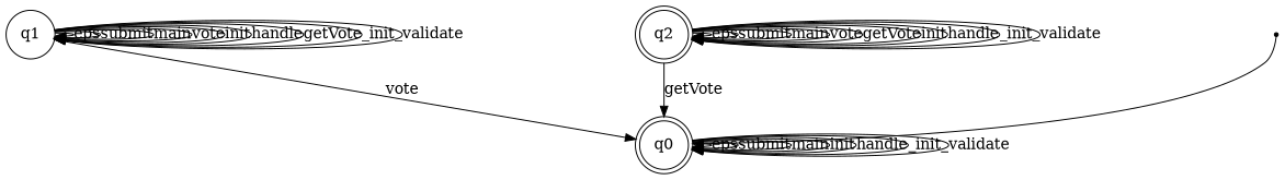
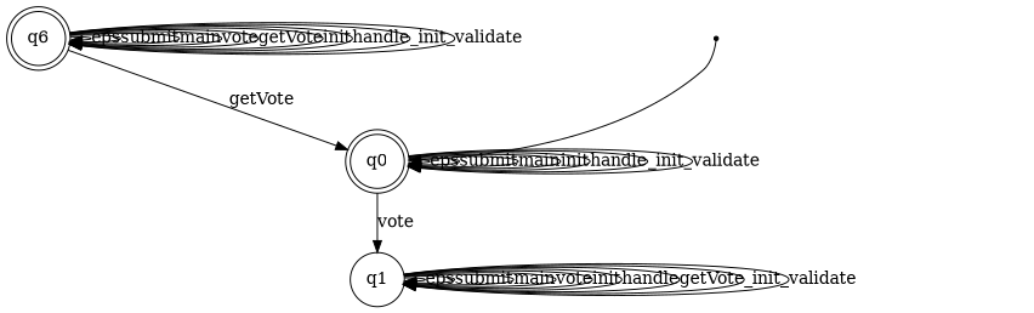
  digraph {
    rankdir=TB
    node [shape=doublecircle]
    q0
    q1 [shape=circle]
-   q2
+   q2 [label=q6]
    point_q0 [shape=point]
    q0 -> q0 [label=eps]
    q0 -> q0 [label=submit]
    q0 -> q0 [label=main]
    q0 -> q0 [label=init]
    q0 -> q0 [label=handle]
    q0 -> q0 [label=_init_]
    q0 -> q0 [label=validate]
-   q1 -> q0 [label=vote]
+   q0 -> q1 [label=vote]
    q1 -> q1 [label=eps]
    q1 -> q1 [label=submit]
    q1 -> q1 [label=main]
    q1 -> q1 [label=vote]
    q1 -> q1 [label=init]
    q1 -> q1 [label=handle]
    q1 -> q1 [label=getVote]
    q1 -> q1 [label=_init_]
    q1 -> q1 [label=validate]
    q2 -> q0 [label=getVote]
    q2 -> q2 [label=eps]
    q2 -> q2 [label=submit]
    q2 -> q2 [label=main]
    q2 -> q2 [label=vote]
    q2 -> q2 [label=getVote]
    q2 -> q2 [label=init]
    q2 -> q2 [label=handle]
    q2 -> q2 [label=_init_]
    q2 -> q2 [label=validate]
    point_q0 -> q0
  }
